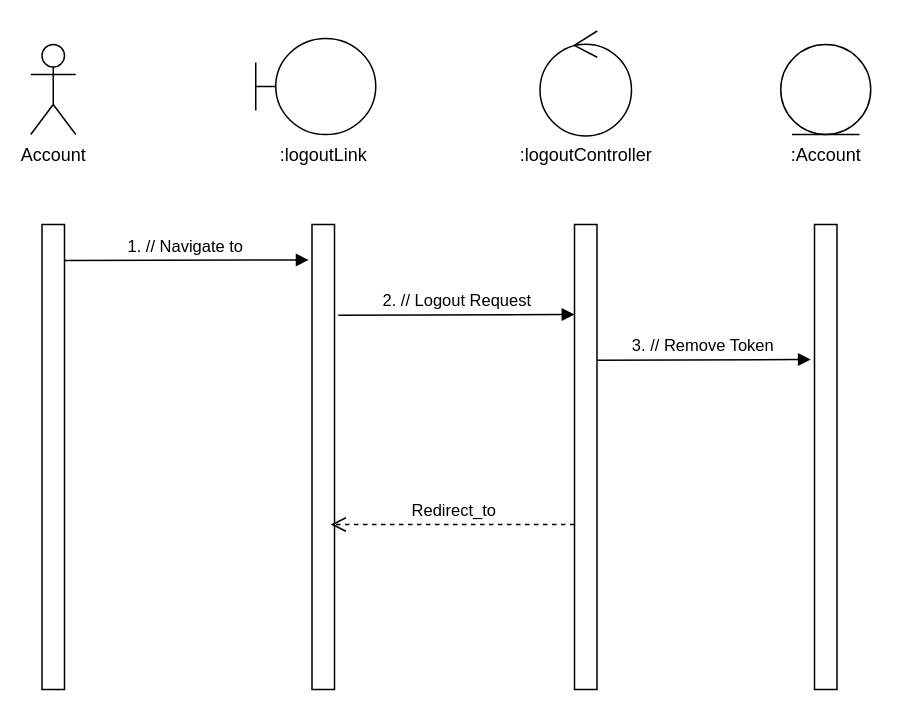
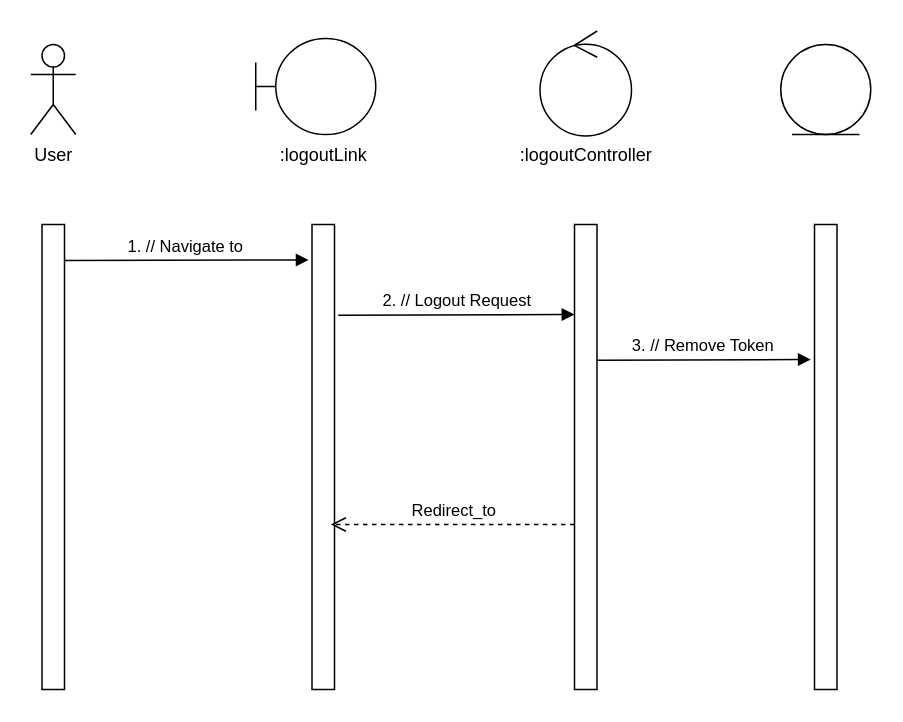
  <mxCell id="0" />
  <mxCell id="1" parent="0" />
- <mxCell id="2" value="Account" style="shape=umlActor;verticalLabelPosition=bottom;labelBackgroundColor=#ffffff;verticalAlign=top;html=1;" vertex="1" parent="1"><mxGeometry x="20" y="29" width="30" height="60" as="geometry" /></mxCell>
+ <mxCell id="2" value="User" style="shape=umlActor;verticalLabelPosition=bottom;labelBackgroundColor=#ffffff;verticalAlign=top;html=1;" vertex="1" parent="1"><mxGeometry x="20" y="29" width="30" height="60" as="geometry" /></mxCell>
  <mxCell id="3" value="" style="group" vertex="1" connectable="0" parent="1"><mxGeometry x="170" y="25" width="90" height="84" as="geometry" /></mxCell>
  <mxCell id="4" value="" style="shape=umlBoundary;whiteSpace=wrap;html=1;" vertex="1" parent="3"><mxGeometry width="80" height="64" as="geometry" /></mxCell>
  <mxCell id="5" value=":logoutLink" style="text;html=1;align=center;" vertex="1" parent="3"><mxGeometry y="64" width="90" height="20" as="geometry" /></mxCell>
  <mxCell id="6" value="" style="group" vertex="1" connectable="0" parent="1"><mxGeometry x="345" y="20" width="90" height="89" as="geometry" /></mxCell>
  <mxCell id="7" value="" style="ellipse;shape=umlControl;whiteSpace=wrap;html=1;align=center;" vertex="1" parent="6"><mxGeometry x="14.5" width="61" height="70" as="geometry" /></mxCell>
  <mxCell id="8" value=":logoutController" style="text;html=1;align=center;" vertex="1" parent="6"><mxGeometry y="69" width="90" height="20" as="geometry" /></mxCell>
  <mxCell id="9" value="" style="group" vertex="1" connectable="0" parent="1"><mxGeometry x="520" y="29" width="60" height="84" as="geometry" /></mxCell>
  <mxCell id="10" value="" style="ellipse;shape=umlEntity;whiteSpace=wrap;html=1;align=center;" vertex="1" parent="9"><mxGeometry width="60" height="60" as="geometry" /></mxCell>
- <mxCell id="11" value=":Account" style="text;html=1;resizable=0;points=[];autosize=1;align=center;verticalAlign=top;spacingTop=-4;" vertex="1" parent="9"><mxGeometry y="64" width="60" height="20" as="geometry" /></mxCell>
  <mxCell id="12" value="" style="html=1;points=[];perimeter=orthogonalPerimeter;align=center;" vertex="1" parent="1"><mxGeometry x="27.5" y="149" width="15" height="310" as="geometry" /></mxCell>
  <mxCell id="13" value="1. // Navigate to" style="html=1;verticalAlign=bottom;endArrow=block;entryX=-0.148;entryY=0.031;entryDx=0;entryDy=0;entryPerimeter=0;" edge="1" parent="1"><mxGeometry width="80" relative="1" as="geometry"><mxPoint x="42.5" y="173" as="sourcePoint" /><mxPoint x="205.28" y="172.61" as="targetPoint" /></mxGeometry></mxCell>
  <mxCell id="14" value="" style="html=1;points=[];perimeter=orthogonalPerimeter;align=center;" vertex="1" parent="1"><mxGeometry x="207.5" y="149" width="15" height="310" as="geometry" /></mxCell>
  <mxCell id="15" value="" style="html=1;points=[];perimeter=orthogonalPerimeter;align=center;" vertex="1" parent="1"><mxGeometry x="382.5" y="149" width="15" height="310" as="geometry" /></mxCell>
  <mxCell id="16" value="" style="html=1;points=[];perimeter=orthogonalPerimeter;align=center;" vertex="1" parent="1"><mxGeometry x="542.5" y="149" width="15" height="310" as="geometry" /></mxCell>
  <mxCell id="17" value="2. // Logout Request" style="html=1;verticalAlign=bottom;endArrow=block;" edge="1" parent="1"><mxGeometry width="80" relative="1" as="geometry"><mxPoint x="225" y="209.5" as="sourcePoint" /><mxPoint x="382.5" y="209" as="targetPoint" /></mxGeometry></mxCell>
  <mxCell id="18" value="3. // Remove Token" style="html=1;verticalAlign=bottom;endArrow=block;" edge="1" parent="1"><mxGeometry width="80" relative="1" as="geometry"><mxPoint x="397.5" y="239.5" as="sourcePoint" /><mxPoint x="540" y="239" as="targetPoint" /></mxGeometry></mxCell>
  <mxCell id="19" value="Redirect_to" style="html=1;verticalAlign=bottom;endArrow=open;dashed=1;endSize=8;" edge="1" parent="1" source="15"><mxGeometry relative="1" as="geometry"><mxPoint x="300" y="349" as="sourcePoint" /><mxPoint x="220" y="349" as="targetPoint" /></mxGeometry></mxCell>
